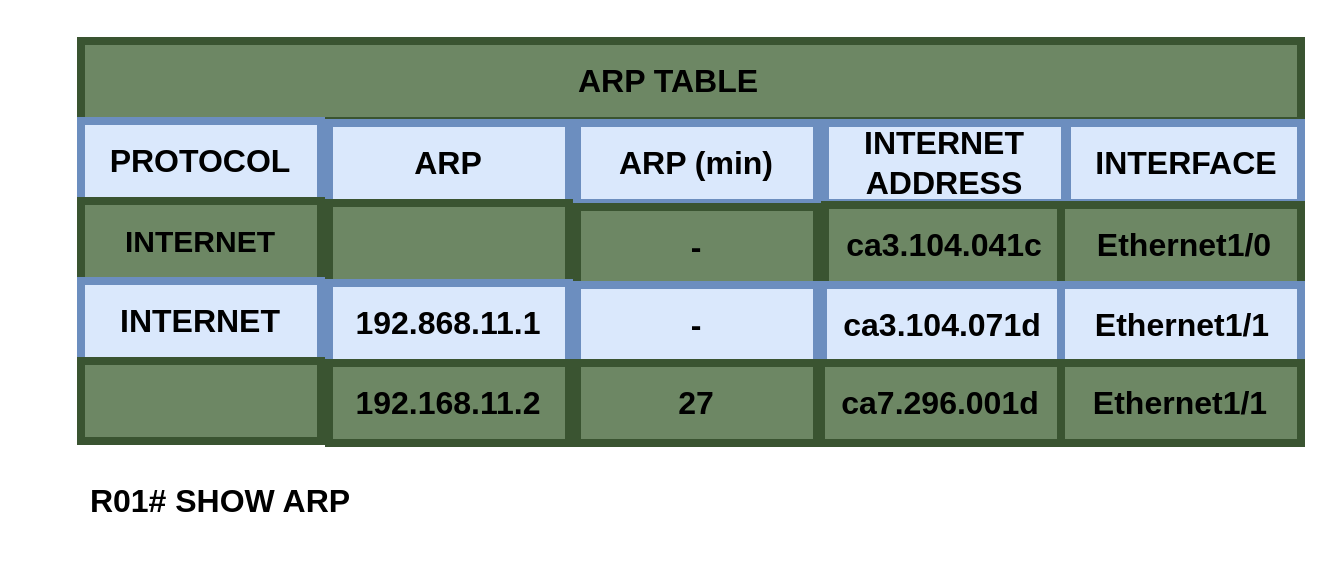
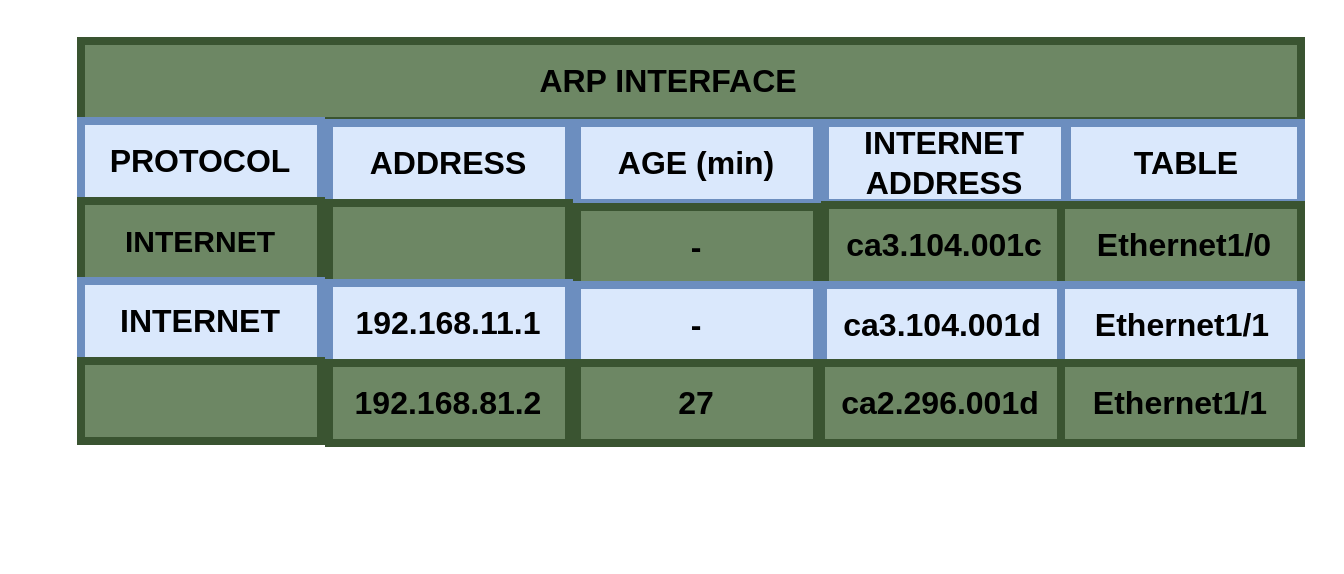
  <mxCell id="0" />
  <mxCell id="1" parent="0" />
  <mxCell id="2" value="" style="rounded=0;whiteSpace=wrap;html=1;strokeWidth=4;fillColor=#6d8764;strokeColor=#3A5431;fontColor=#ffffff;" vertex="1" parent="1"><mxGeometry x="40" y="20" width="610" height="40" as="geometry" /></mxCell>
  <mxCell id="3" value="" style="rounded=0;whiteSpace=wrap;html=1;strokeWidth=4;fillColor=#dae8fc;strokeColor=#6c8ebf;" vertex="1" parent="1"><mxGeometry x="40" y="60" width="120" height="40" as="geometry" /></mxCell>
  <mxCell id="4" value="PROTOCOL" style="text;html=1;strokeColor=none;fillColor=none;align=center;verticalAlign=middle;whiteSpace=wrap;rounded=0;fontSize=16;fontStyle=1" vertex="1" parent="1"><mxGeometry x="50" y="65" width="100" height="30" as="geometry" /></mxCell>
- <mxCell id="5" value="ARP TABLE" style="text;html=1;strokeColor=none;fillColor=none;align=center;verticalAlign=middle;whiteSpace=wrap;rounded=0;fontSize=16;fontStyle=1" vertex="1" parent="1"><mxGeometry x="244" y="25" width="180" height="30" as="geometry" /></mxCell>
+ <mxCell id="5" value="ARP INTERFACE" style="text;html=1;strokeColor=none;fillColor=none;align=center;verticalAlign=middle;whiteSpace=wrap;rounded=0;fontSize=16;fontStyle=1" vertex="1" parent="1"><mxGeometry x="244" y="25" width="180" height="30" as="geometry" /></mxCell>
  <mxCell id="6" value="" style="rounded=0;whiteSpace=wrap;html=1;strokeWidth=4;fillColor=#6d8764;strokeColor=#3A5431;fontColor=#ffffff;" vertex="1" parent="1"><mxGeometry x="40" y="100" width="120" height="40" as="geometry" /></mxCell>
  <mxCell id="7" value="" style="rounded=0;whiteSpace=wrap;html=1;strokeWidth=4;fillColor=#dae8fc;strokeColor=#6c8ebf;" vertex="1" parent="1"><mxGeometry x="40" y="140" width="120" height="40" as="geometry" /></mxCell>
  <mxCell id="8" value="INTERNET" style="text;html=1;strokeColor=none;fillColor=none;align=center;verticalAlign=middle;whiteSpace=wrap;rounded=0;fontSize=16;fontStyle=1" vertex="1" parent="1"><mxGeometry x="50" y="145" width="100" height="30" as="geometry" /></mxCell>
  <mxCell id="9" value="" style="rounded=0;whiteSpace=wrap;html=1;strokeWidth=4;fillColor=#6d8764;fontColor=#ffffff;strokeColor=#3A5431;" vertex="1" parent="1"><mxGeometry x="40" y="180" width="120" height="40" as="geometry" /></mxCell>
  <mxCell id="10" value="" style="rounded=0;whiteSpace=wrap;html=1;strokeWidth=4;fillColor=#dae8fc;strokeColor=#6c8ebf;" vertex="1" parent="1"><mxGeometry x="164" y="61" width="120" height="40" as="geometry" /></mxCell>
- <mxCell id="11" value="ARP" style="text;html=1;strokeColor=none;fillColor=none;align=center;verticalAlign=middle;whiteSpace=wrap;rounded=0;fontSize=16;fontStyle=1" vertex="1" parent="1"><mxGeometry x="174" y="66" width="100" height="30" as="geometry" /></mxCell>
+ <mxCell id="11" value="ADDRESS" style="text;html=1;strokeColor=none;fillColor=none;align=center;verticalAlign=middle;whiteSpace=wrap;rounded=0;fontSize=16;fontStyle=1" vertex="1" parent="1"><mxGeometry x="174" y="66" width="100" height="30" as="geometry" /></mxCell>
  <mxCell id="12" value="" style="rounded=0;whiteSpace=wrap;html=1;strokeWidth=4;fillColor=#dae8fc;strokeColor=#6c8ebf;" vertex="1" parent="1"><mxGeometry x="288" y="61" width="120" height="40" as="geometry" /></mxCell>
- <mxCell id="13" value="ARP (min)" style="text;html=1;strokeColor=none;fillColor=none;align=center;verticalAlign=middle;whiteSpace=wrap;rounded=0;fontSize=16;fontStyle=1" vertex="1" parent="1"><mxGeometry x="298" y="66" width="100" height="30" as="geometry" /></mxCell>
+ <mxCell id="13" value="AGE (min)" style="text;html=1;strokeColor=none;fillColor=none;align=center;verticalAlign=middle;whiteSpace=wrap;rounded=0;fontSize=16;fontStyle=1" vertex="1" parent="1"><mxGeometry x="298" y="66" width="100" height="30" as="geometry" /></mxCell>
  <mxCell id="14" value="" style="rounded=0;whiteSpace=wrap;html=1;strokeWidth=4;fillColor=#dae8fc;strokeColor=#6c8ebf;" vertex="1" parent="1"><mxGeometry x="412" y="61" width="120" height="40" as="geometry" /></mxCell>
  <mxCell id="15" value="INTERNET ADDRESS" style="text;html=1;strokeColor=none;fillColor=none;align=center;verticalAlign=middle;whiteSpace=wrap;rounded=0;fontSize=16;fontStyle=1" vertex="1" parent="1"><mxGeometry x="422" y="66" width="100" height="30" as="geometry" /></mxCell>
  <mxCell id="16" value="" style="rounded=0;whiteSpace=wrap;html=1;strokeWidth=4;fillColor=#dae8fc;strokeColor=#6c8ebf;" vertex="1" parent="1"><mxGeometry x="533" y="61" width="117" height="40" as="geometry" /></mxCell>
- <mxCell id="17" value="INTERFACE" style="text;html=1;strokeColor=none;fillColor=none;align=center;verticalAlign=middle;whiteSpace=wrap;rounded=0;fontSize=16;fontStyle=1" vertex="1" parent="1"><mxGeometry x="543" y="66" width="100" height="30" as="geometry" /></mxCell>
+ <mxCell id="17" value="TABLE" style="text;html=1;strokeColor=none;fillColor=none;align=center;verticalAlign=middle;whiteSpace=wrap;rounded=0;fontSize=16;fontStyle=1" vertex="1" parent="1"><mxGeometry x="543" y="66" width="100" height="30" as="geometry" /></mxCell>
  <mxCell id="18" value="" style="rounded=0;whiteSpace=wrap;html=1;strokeWidth=4;fillColor=#6d8764;fontColor=#ffffff;strokeColor=#3A5431;" vertex="1" parent="1"><mxGeometry x="164" y="101" width="120" height="40" as="geometry" /></mxCell>
  <mxCell id="19" value="" style="rounded=0;whiteSpace=wrap;html=1;strokeWidth=4;fillColor=#dae8fc;strokeColor=#6c8ebf;" vertex="1" parent="1"><mxGeometry x="164" y="141" width="120" height="40" as="geometry" /></mxCell>
- <mxCell id="20" value="192.868.11.1" style="text;html=1;strokeColor=none;fillColor=none;align=center;verticalAlign=middle;whiteSpace=wrap;rounded=0;fontSize=16;fontStyle=1" vertex="1" parent="1"><mxGeometry x="174" y="146" width="100" height="30" as="geometry" /></mxCell>
+ <mxCell id="20" value="192.168.11.1" style="text;html=1;strokeColor=none;fillColor=none;align=center;verticalAlign=middle;whiteSpace=wrap;rounded=0;fontSize=16;fontStyle=1" vertex="1" parent="1"><mxGeometry x="174" y="146" width="100" height="30" as="geometry" /></mxCell>
  <mxCell id="21" value="" style="rounded=0;whiteSpace=wrap;html=1;strokeWidth=4;fillColor=#6d8764;fontColor=#ffffff;strokeColor=#3A5431;" vertex="1" parent="1"><mxGeometry x="164" y="181" width="120" height="40" as="geometry" /></mxCell>
- <mxCell id="22" value="192.168.11.2" style="text;html=1;strokeColor=none;fillColor=none;align=center;verticalAlign=middle;whiteSpace=wrap;rounded=0;fontSize=16;fontStyle=1;fontColor=#000000;" vertex="1" parent="1"><mxGeometry x="174" y="186" width="100" height="30" as="geometry" /></mxCell>
+ <mxCell id="22" value="192.168.81.2" style="text;html=1;strokeColor=none;fillColor=none;align=center;verticalAlign=middle;whiteSpace=wrap;rounded=0;fontSize=16;fontStyle=1;fontColor=#000000;" vertex="1" parent="1"><mxGeometry x="174" y="186" width="100" height="30" as="geometry" /></mxCell>
  <mxCell id="23" value="" style="rounded=0;whiteSpace=wrap;html=1;strokeWidth=4;fillColor=#6d8764;fontColor=#ffffff;strokeColor=#3A5431;" vertex="1" parent="1"><mxGeometry x="288" y="103" width="120" height="40" as="geometry" /></mxCell>
  <mxCell id="24" value="-" style="text;html=1;strokeColor=none;fillColor=none;align=center;verticalAlign=middle;whiteSpace=wrap;rounded=0;fontSize=16;fontStyle=1" vertex="1" parent="1"><mxGeometry x="298" y="108" width="100" height="30" as="geometry" /></mxCell>
  <mxCell id="25" value="" style="rounded=0;whiteSpace=wrap;html=1;strokeWidth=4;fillColor=#dae8fc;strokeColor=#6c8ebf;" vertex="1" parent="1"><mxGeometry x="288" y="142" width="120" height="40" as="geometry" /></mxCell>
  <mxCell id="26" value="-" style="text;html=1;strokeColor=none;fillColor=none;align=center;verticalAlign=middle;whiteSpace=wrap;rounded=0;fontSize=16;fontStyle=1" vertex="1" parent="1"><mxGeometry x="298" y="147" width="100" height="30" as="geometry" /></mxCell>
  <mxCell id="27" value="" style="rounded=0;whiteSpace=wrap;html=1;strokeWidth=4;fillColor=#6d8764;fontColor=#ffffff;strokeColor=#3A5431;" vertex="1" parent="1"><mxGeometry x="288" y="181" width="120" height="40" as="geometry" /></mxCell>
  <mxCell id="28" value="&lt;font color=&quot;#000000&quot;&gt;27&lt;/font&gt;" style="text;html=1;strokeColor=none;fillColor=none;align=center;verticalAlign=middle;whiteSpace=wrap;rounded=0;fontSize=16;fontStyle=1;fontColor=#ffffff;" vertex="1" parent="1"><mxGeometry x="298" y="186" width="100" height="30" as="geometry" /></mxCell>
  <mxCell id="29" value="" style="rounded=0;whiteSpace=wrap;html=1;strokeWidth=4;fillColor=#6d8764;fontColor=#ffffff;strokeColor=#3A5431;" vertex="1" parent="1"><mxGeometry x="412" y="102" width="120" height="40" as="geometry" /></mxCell>
- <mxCell id="30" value="ca3.104.041c" style="text;html=1;strokeColor=none;fillColor=none;align=center;verticalAlign=middle;whiteSpace=wrap;rounded=0;fontSize=16;fontStyle=1" vertex="1" parent="1"><mxGeometry x="422" y="107" width="100" height="30" as="geometry" /></mxCell>
+ <mxCell id="30" value="ca3.104.001c" style="text;html=1;strokeColor=none;fillColor=none;align=center;verticalAlign=middle;whiteSpace=wrap;rounded=0;fontSize=16;fontStyle=1" vertex="1" parent="1"><mxGeometry x="422" y="107" width="100" height="30" as="geometry" /></mxCell>
  <mxCell id="31" value="" style="rounded=0;whiteSpace=wrap;html=1;strokeWidth=4;fillColor=#6d8764;fontColor=#ffffff;strokeColor=#3A5431;" vertex="1" parent="1"><mxGeometry x="530" y="102" width="120" height="40" as="geometry" /></mxCell>
  <mxCell id="32" value="&lt;font color=&quot;#000000&quot;&gt;Ethernet1/0&lt;/font&gt;" style="text;html=1;strokeColor=none;fillColor=#6d8764;align=center;verticalAlign=middle;whiteSpace=wrap;rounded=0;fontSize=16;fontStyle=1;fontColor=#ffffff;" vertex="1" parent="1"><mxGeometry x="542" y="107" width="100" height="30" as="geometry" /></mxCell>
  <mxCell id="33" value="" style="rounded=0;whiteSpace=wrap;html=1;strokeWidth=4;fillColor=#dae8fc;strokeColor=#6c8ebf;" vertex="1" parent="1"><mxGeometry x="411" y="142" width="120" height="40" as="geometry" /></mxCell>
- <mxCell id="34" value="ca3.104.071d" style="text;html=1;strokeColor=none;fillColor=none;align=center;verticalAlign=middle;whiteSpace=wrap;rounded=0;fontSize=16;fontStyle=1" vertex="1" parent="1"><mxGeometry x="421" y="147" width="100" height="30" as="geometry" /></mxCell>
+ <mxCell id="34" value="ca3.104.001d" style="text;html=1;strokeColor=none;fillColor=none;align=center;verticalAlign=middle;whiteSpace=wrap;rounded=0;fontSize=16;fontStyle=1" vertex="1" parent="1"><mxGeometry x="421" y="147" width="100" height="30" as="geometry" /></mxCell>
  <mxCell id="35" value="" style="rounded=0;whiteSpace=wrap;html=1;strokeWidth=4;fillColor=#6d8764;fontColor=#ffffff;strokeColor=#3A5431;" vertex="1" parent="1"><mxGeometry x="410" y="181" width="120" height="40" as="geometry" /></mxCell>
- <mxCell id="36" value="&lt;font color=&quot;#000000&quot;&gt;ca7.296.001d&lt;/font&gt;" style="text;html=1;strokeColor=none;fillColor=none;align=center;verticalAlign=middle;whiteSpace=wrap;rounded=0;fontSize=16;fontStyle=1;fontColor=#ffffff;" vertex="1" parent="1"><mxGeometry x="420" y="186" width="100" height="30" as="geometry" /></mxCell>
+ <mxCell id="36" value="&lt;font color=&quot;#000000&quot;&gt;ca2.296.001d&lt;/font&gt;" style="text;html=1;strokeColor=none;fillColor=none;align=center;verticalAlign=middle;whiteSpace=wrap;rounded=0;fontSize=16;fontStyle=1;fontColor=#ffffff;" vertex="1" parent="1"><mxGeometry x="420" y="186" width="100" height="30" as="geometry" /></mxCell>
  <mxCell id="37" value="" style="rounded=0;whiteSpace=wrap;html=1;strokeWidth=4;fillColor=#dae8fc;strokeColor=#6c8ebf;" vertex="1" parent="1"><mxGeometry x="530" y="142" width="120" height="40" as="geometry" /></mxCell>
  <mxCell id="38" value="Ethernet1/1" style="text;html=1;strokeColor=none;fillColor=none;align=center;verticalAlign=middle;whiteSpace=wrap;rounded=0;fontSize=16;fontStyle=1" vertex="1" parent="1"><mxGeometry x="541" y="147" width="100" height="30" as="geometry" /></mxCell>
  <mxCell id="39" value="Ethernet1/1" style="rounded=0;whiteSpace=wrap;html=1;strokeWidth=4;fillColor=#6d8764;fontColor=#000000;strokeColor=#3A5431;fontSize=16;fontStyle=1" vertex="1" parent="1"><mxGeometry x="530" y="181" width="120" height="40" as="geometry" /></mxCell>
  <mxCell id="40" value="INTERNET" style="text;html=1;strokeColor=none;fillColor=none;align=center;verticalAlign=middle;whiteSpace=wrap;rounded=0;fontStyle=1;fontSize=15;" vertex="1" parent="1"><mxGeometry x="70" y="105" width="60" height="30" as="geometry" /></mxCell>
- <mxCell id="41" value="R01# SHOW ARP" style="text;html=1;strokeColor=none;fillColor=none;align=center;verticalAlign=middle;whiteSpace=wrap;rounded=0;fontSize=16;fontStyle=1" vertex="1" parent="1"><mxGeometry x="20" y="235" width="180" height="30" as="geometry" /></mxCell>
